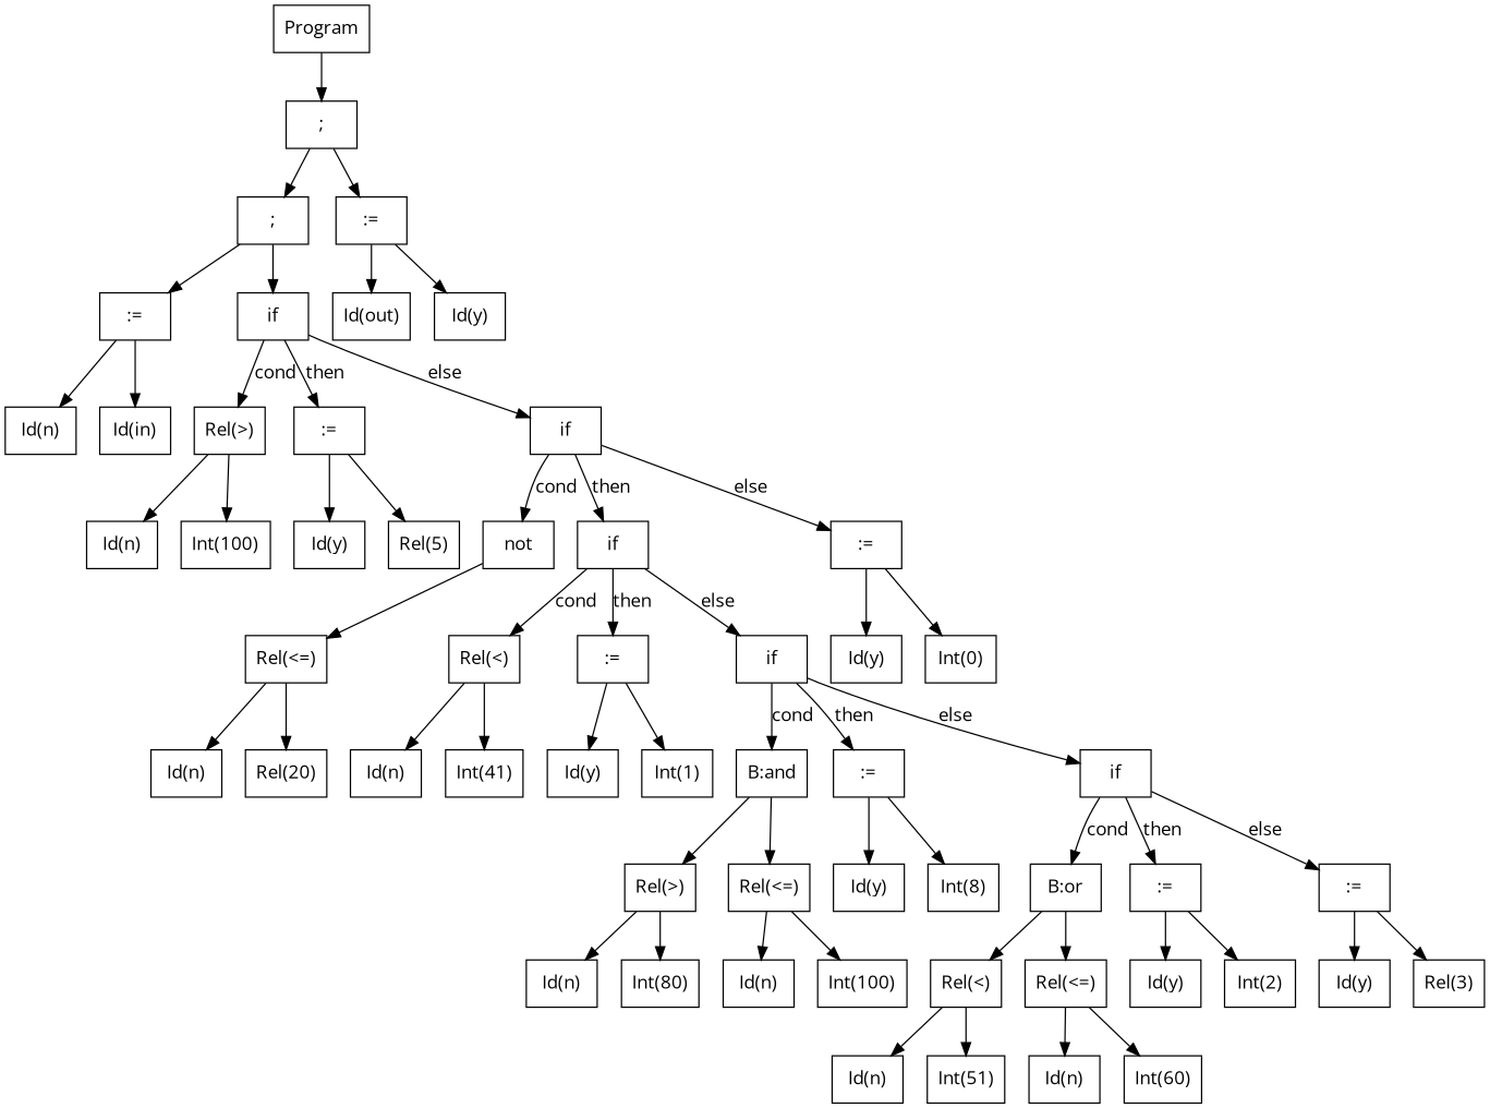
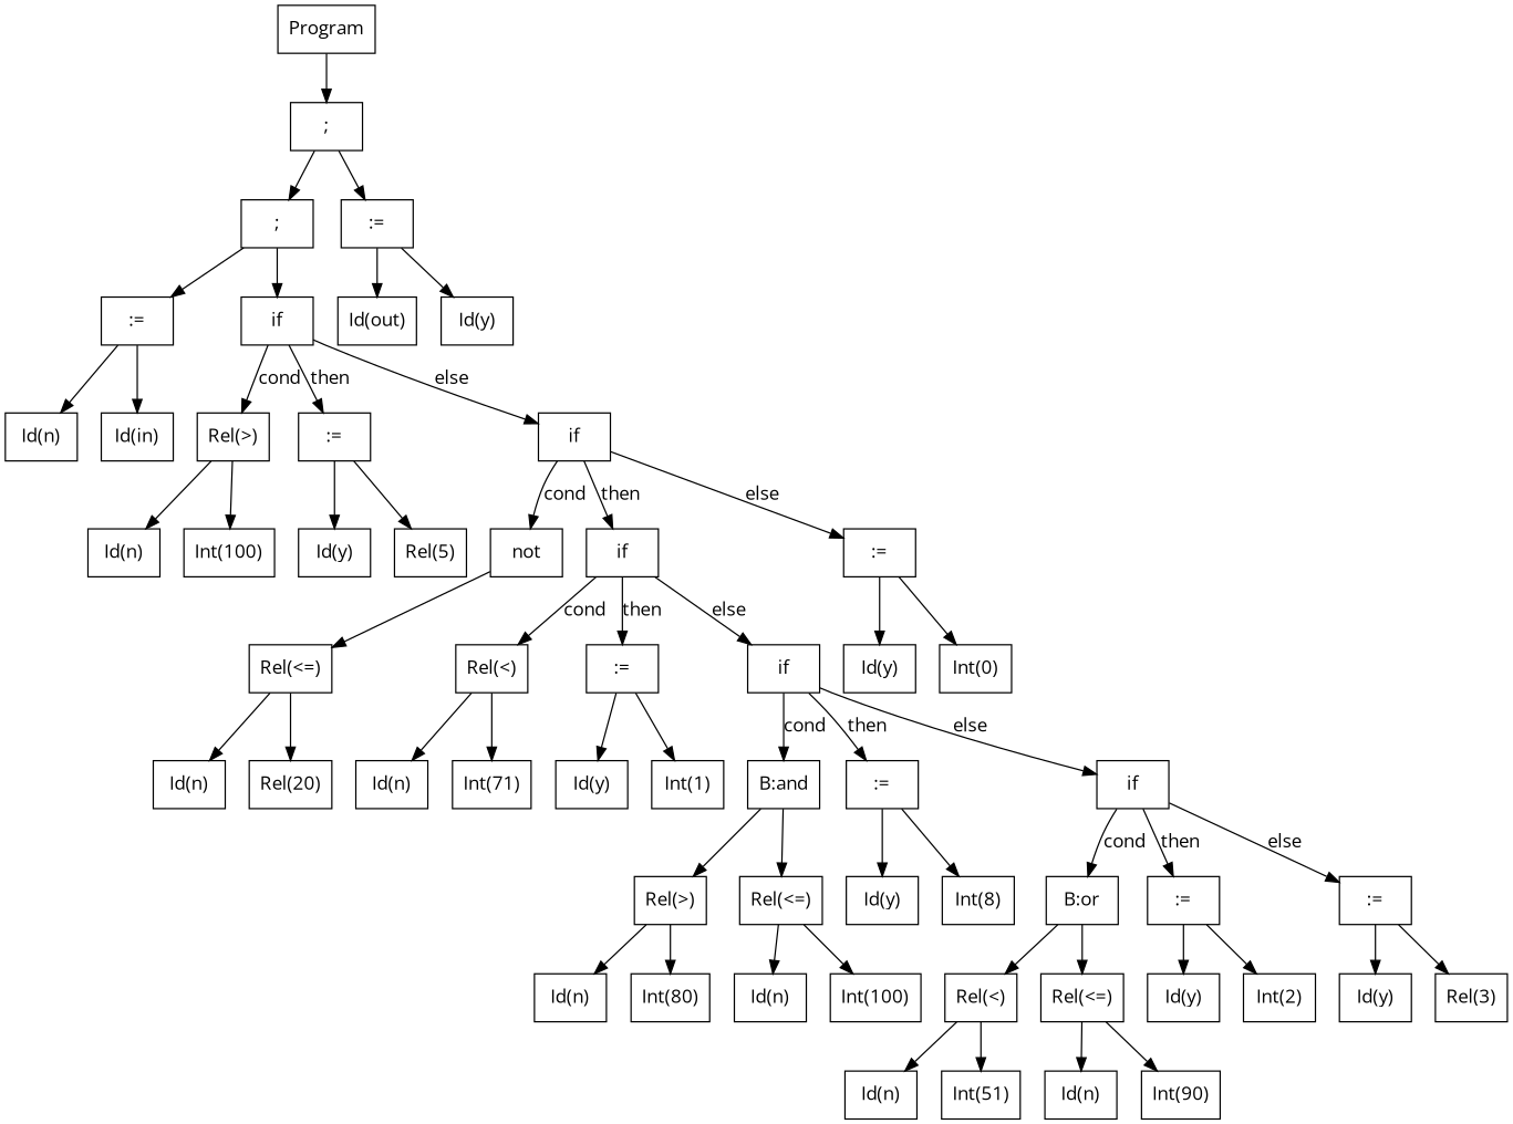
  digraph {
    fontname="Open Sans"
    node [fontname="Open Sans" shape=box]
    edge [fontname="Open Sans"]
    n1 [label=Program]
    n2 [label=";"]
    n3 [label=";"]
    n4 [label=":="]
    n5 [label=":="]
    n6 [label=if]
    n7 [label="Id(out)"]
    n8 [label="Id(y)"]
    n9 [label="Id(n)"]
    n10 [label="Id(in)"]
    n11 [label="Rel(>)"]
    n12 [label=":="]
    n13 [label=if]
    n14 [label="Id(n)"]
    n15 [label="Int(100)"]
    n16 [label="Id(y)"]
    n17 [label="Rel(5)"]
    n18 [label=not]
    n19 [label=if]
    n20 [label=":="]
    n21 [label="Rel(<=)"]
    n22 [label="Rel(<)"]
    n23 [label=":="]
    n24 [label=if]
    n25 [label="Id(y)"]
    n26 [label="Int(0)"]
    n27 [label="Id(n)"]
    n28 [label="Rel(20)"]
    n29 [label="Id(n)"]
-   n30 [label="Int(41)"]
+   n30 [label="Int(71)"]
    n31 [label="Id(y)"]
    n32 [label="Int(1)"]
    n33 [label="B:and"]
    n34 [label=":="]
    n35 [label=if]
    n36 [label="Rel(>)"]
    n37 [label="Rel(<=)"]
    n38 [label="Id(y)"]
    n39 [label="Int(8)"]
    n40 [label="B:or"]
    n41 [label=":="]
    n42 [label=":="]
    n43 [label="Id(n)"]
    n44 [label="Int(80)"]
    n45 [label="Id(n)"]
    n46 [label="Int(100)"]
    n47 [label="Rel(<)"]
    n48 [label="Rel(<=)"]
    n49 [label="Id(y)"]
    n50 [label="Int(2)"]
    n51 [label="Id(y)"]
    n52 [label="Rel(3)"]
    n53 [label="Id(n)"]
    n54 [label="Int(51)"]
    n55 [label="Id(n)"]
-   n56 [label="Int(60)"]
+   n56 [label="Int(90)"]
    n1 -> n2
    n2 -> n3
    n2 -> n4
    n3 -> n5
    n3 -> n6
    n4 -> n7
    n4 -> n8
    n5 -> n9
    n5 -> n10
    n6 -> n11 [label=cond]
    n6 -> n12 [label=then]
    n6 -> n13 [label=else]
    n11 -> n14
    n11 -> n15
    n12 -> n16
    n12 -> n17
    n13 -> n18 [label=cond]
    n13 -> n19 [label=then]
    n13 -> n20 [label=else]
    n18 -> n21
    n19 -> n22 [label=cond]
    n19 -> n23 [label=then]
    n19 -> n24 [label=else]
    n20 -> n25
    n20 -> n26
    n21 -> n27
    n21 -> n28
    n22 -> n29
    n22 -> n30
    n23 -> n31
    n23 -> n32
    n24 -> n33 [label=cond]
    n24 -> n34 [label=then]
    n24 -> n35 [label=else]
    n33 -> n36
    n33 -> n37
    n34 -> n38
    n34 -> n39
    n35 -> n40 [label=cond]
    n35 -> n41 [label=then]
    n35 -> n42 [label=else]
    n36 -> n43
    n36 -> n44
    n37 -> n45
    n37 -> n46
    n40 -> n47
    n40 -> n48
    n41 -> n49
    n41 -> n50
    n42 -> n51
    n42 -> n52
    n47 -> n53
    n47 -> n54
    n48 -> n55
    n48 -> n56
  }
